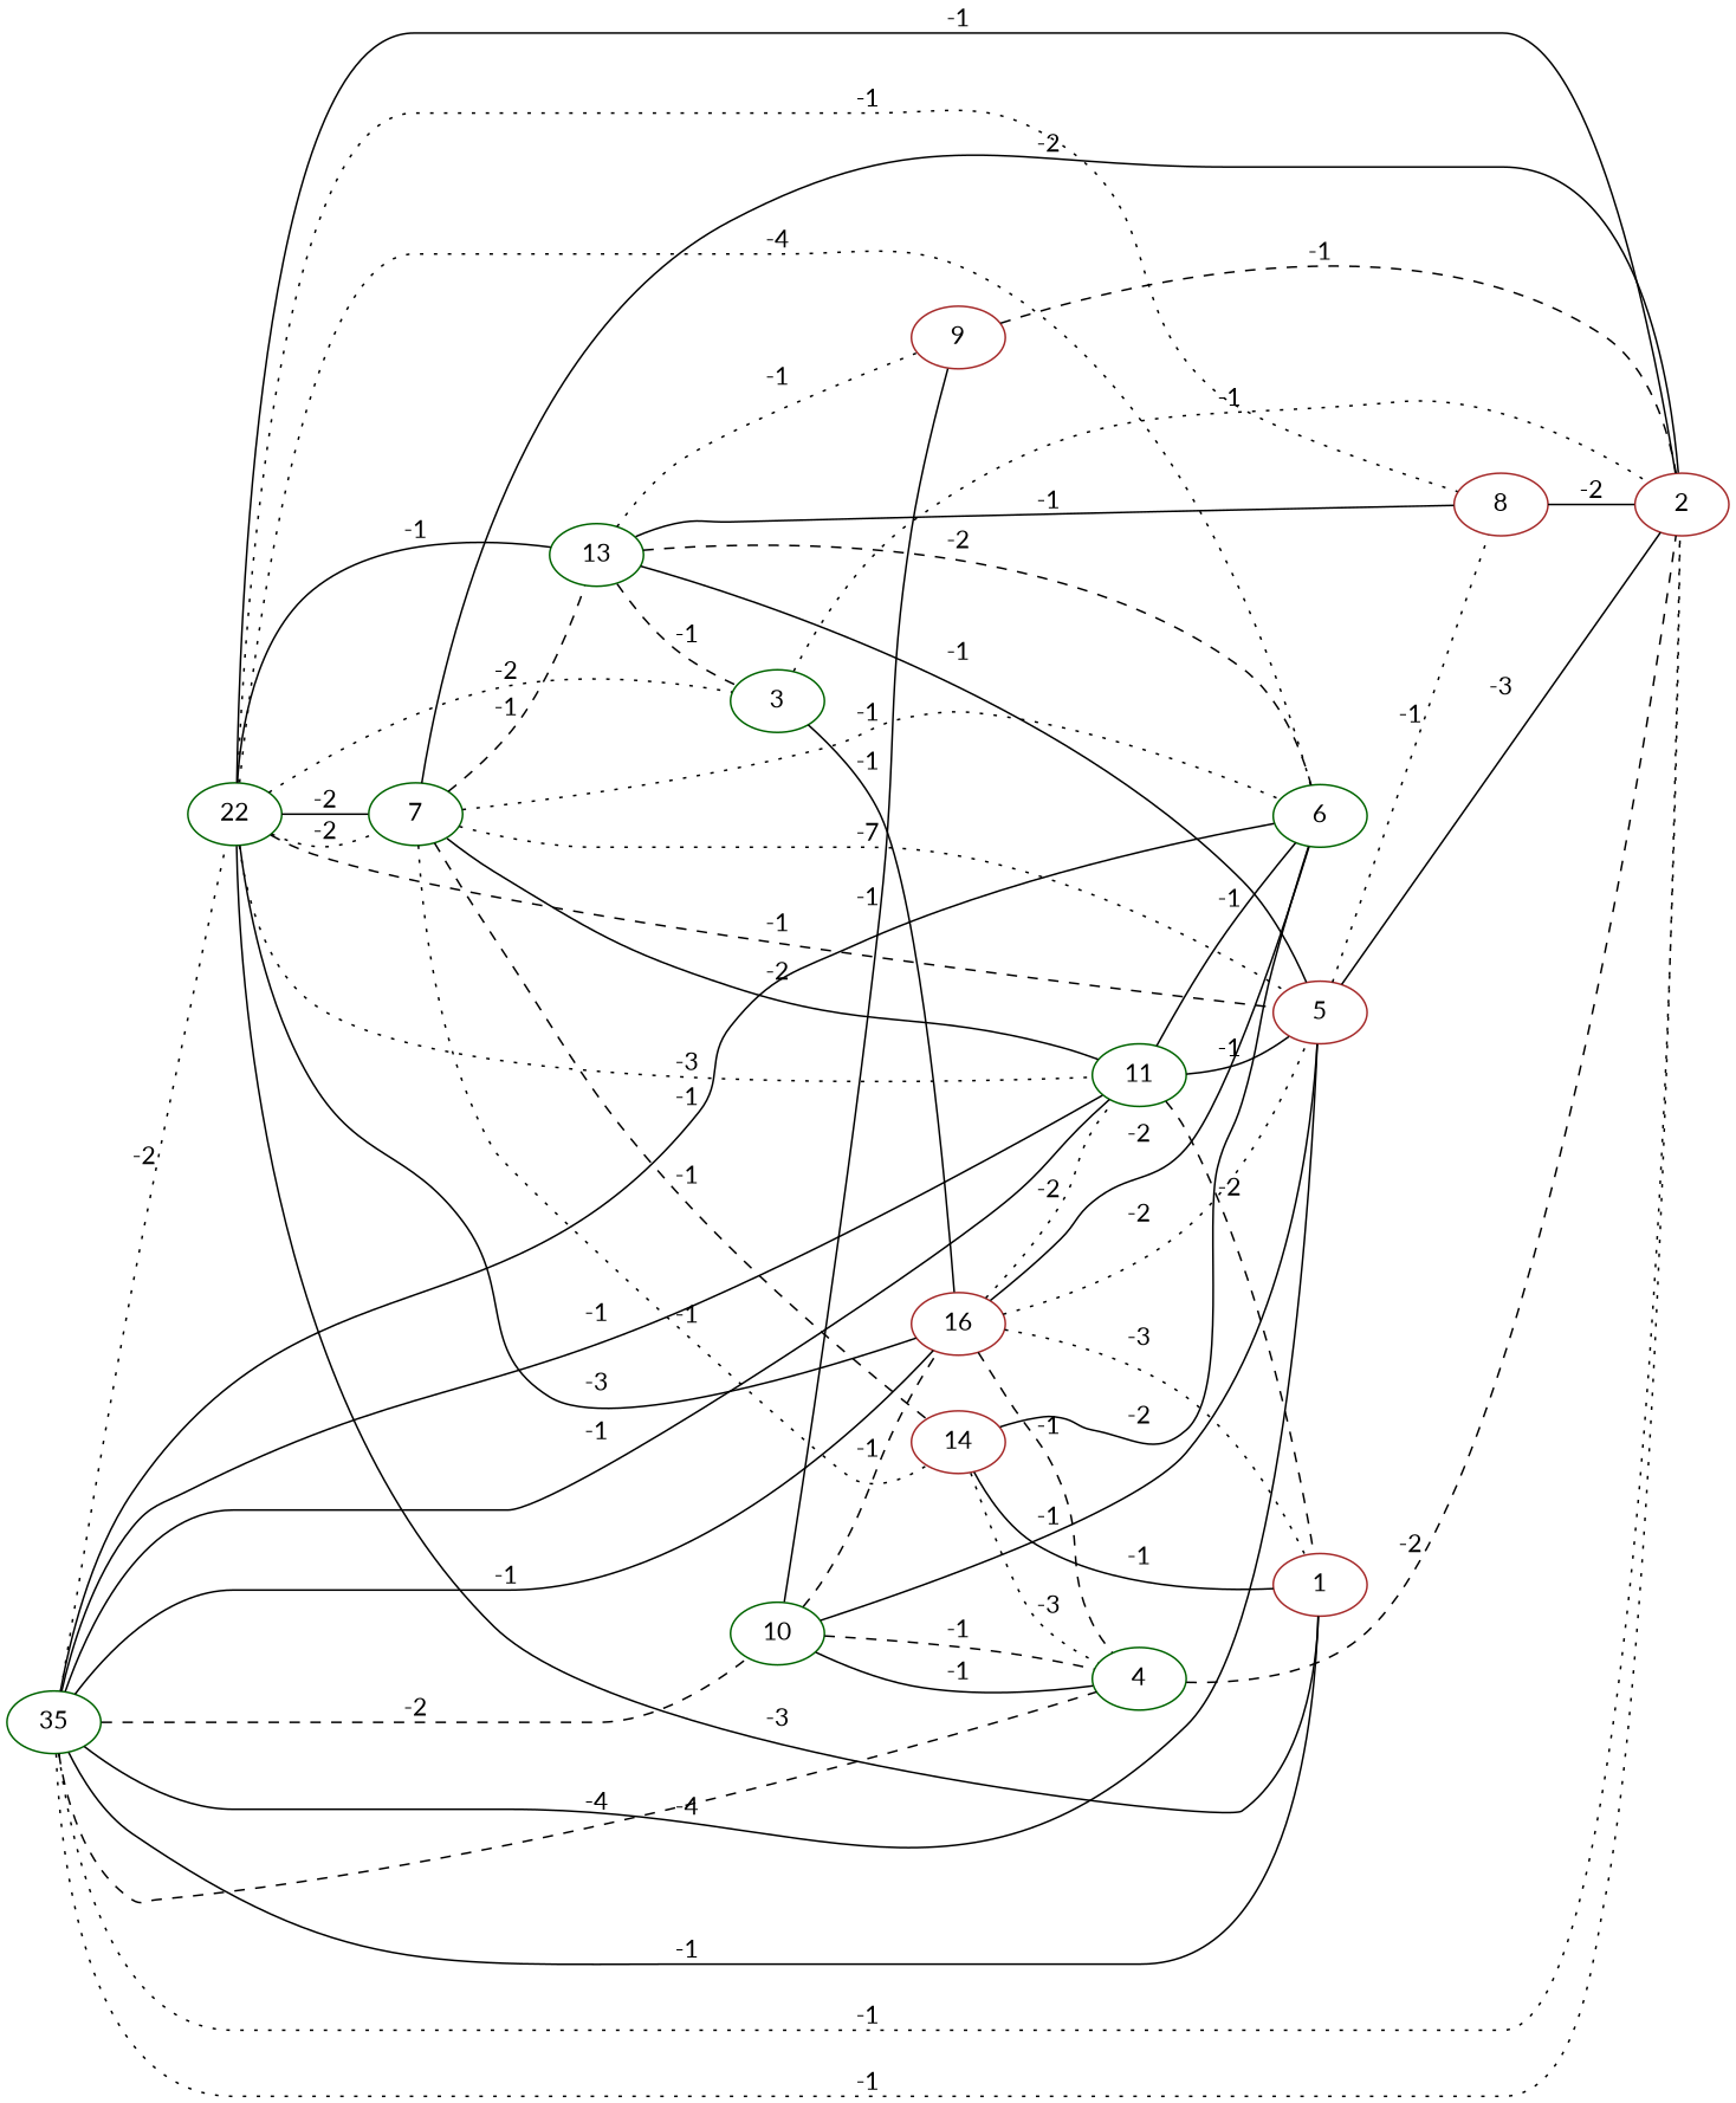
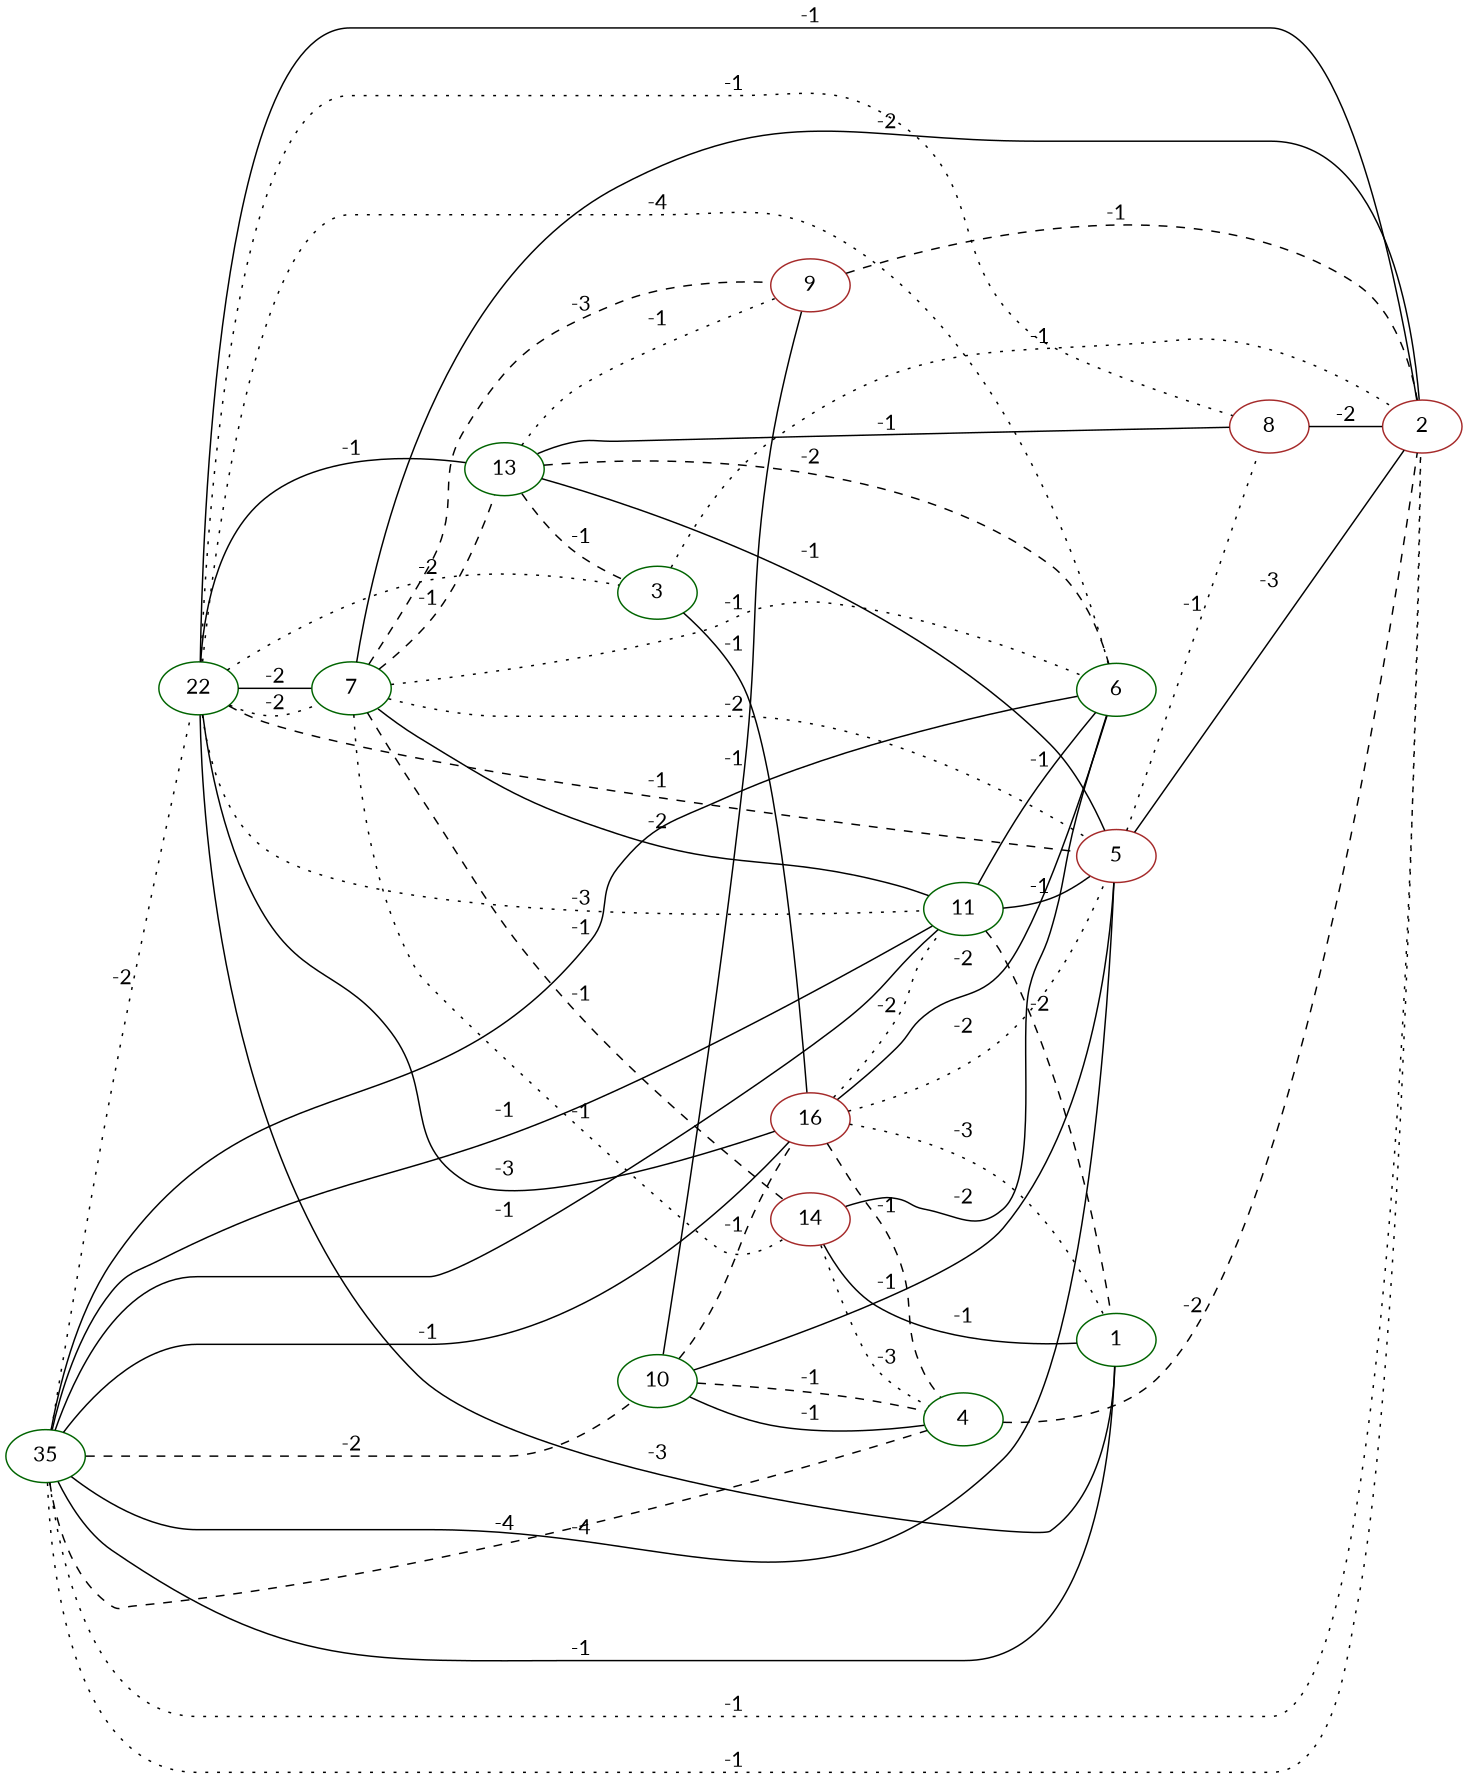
  graph {
    fontname=Lato
    rankdir=LR
    node [color=darkgreen fontname=Lato]
    edge [fontname=Lato style=solid]
    n1 [label=35]
    n2 [label=22]
    10
    16 [color=brown]
    5 [color=brown]
    2 [color=brown]
    4
    6
    11
-   1 [color=brown]
+   1
    3
    7
    13
    8 [color=brown]
    9 [color=brown]
    14 [color=brown]
    n1 -- n2 [label=-2 style=dotted]
    n1 -- 10 [label=-2 style=dashed]
    n1 -- 16 [label=-1]
    n1 -- 5 [label=-4]
    n1 -- 2 [label=-1 style=dotted]
    n1 -- 2 [label=-1 style=dotted]
    n1 -- 4 [label=-4 style=dashed]
    n1 -- 6 [label=-1]
    n1 -- 11 [label=-1]
    n1 -- 11 [label=-1]
    n1 -- 1 [label=-1]
    n2 -- 16 [label=-3]
    n2 -- 5 [label=-1 style=dashed]
    n2 -- 2 [label=-1]
    n2 -- 6 [label=-4 style=dotted]
    n2 -- 11 [label=-3 style=dotted]
    n2 -- 1 [label=-3]
    n2 -- 3 [label=-2 style=dotted]
    n2 -- 7 [label=-2 style=dotted]
    n2 -- 7 [label=-2]
    n2 -- 13 [label=-1]
    n2 -- 8 [label=-1 style=dotted]
    10 -- 16 [label=-1 style=dashed]
    10 -- 5 [label=-1]
    10 -- 4 [label=-1 style=dashed]
    10 -- 4 [label=-1]
    10 -- 9 [label=-1]
    16 -- 5 [label=-2 style=dotted]
    16 -- 4 [label=-1 style=dashed]
    16 -- 6 [label=-2]
    16 -- 11 [label=-2 style=dotted]
    16 -- 1 [label=-3 style=dotted]
    5 -- 2 [label=-3]
    5 -- 8 [label=-1 style=dotted]
    4 -- 2 [label=-2 style=dashed]
    11 -- 5 [label=-1]
    11 -- 6 [label=-1]
    11 -- 1 [label=-2 style=dashed]
    3 -- 16 [label=-1]
    3 -- 2 [label=-1 style=dotted]
-   7 -- 5 [label=-7 style=dotted]
+   7 -- 5 [label=-2 style=dotted]
    7 -- 2 [label=-2]
    7 -- 6 [label=-1 style=dotted]
    7 -- 11 [label=-2]
    7 -- 13 [label=-1 style=dashed]
+   7 -- 9 [label=-3 style=dashed]
    7 -- 14 [label=-1 style=dotted]
    7 -- 14 [label=-1 style=dashed]
    13 -- 5 [label=-1]
    13 -- 6 [label=-2 style=dashed]
    13 -- 3 [label=-1 style=dashed]
    13 -- 8 [label=-1]
    13 -- 9 [label=-1 style=dotted]
    8 -- 2 [label=-2]
    9 -- 2 [label=-1 style=dashed]
    14 -- 4 [label=-3 style=dotted]
    14 -- 6 [label=-2]
    14 -- 1 [label=-1]
  }
